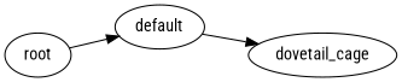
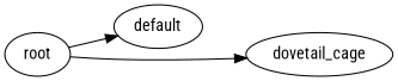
  digraph {
    fontname="Roboto Condensed"
    rankdir=LR
    node [fontname="Roboto Condensed"]
    edge [fontname="Roboto Condensed"]
    n1 [label=root]
    n2 [label=default]
    n3 [label=dovetail_cage]
    n1 -> n2
-   n2 -> n3
+   n1 -> n3
  }
